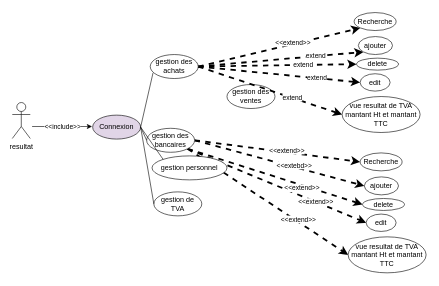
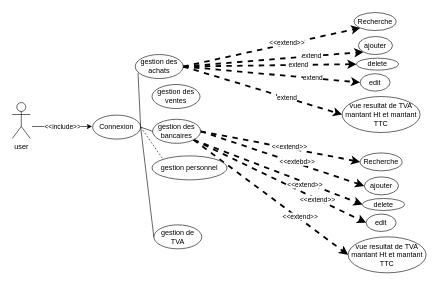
  <mxCell id="0" />
  <mxCell id="1" parent="0" />
- <mxCell id="2" value="resultat" style="shape=umlActor;verticalLabelPosition=bottom;verticalAlign=top;html=1;outlineConnect=0;" vertex="1" parent="1"><mxGeometry x="20" y="170" width="30" height="60" as="geometry" /></mxCell>
+ <mxCell id="2" value="user" style="shape=umlActor;verticalLabelPosition=bottom;verticalAlign=top;html=1;outlineConnect=0;" vertex="1" parent="1"><mxGeometry x="20" y="170" width="30" height="60" as="geometry" /></mxCell>
  <mxCell id="3" value="" style="endArrow=classic;html=1;" edge="1" parent="1"><mxGeometry relative="1" as="geometry"><mxPoint x="53" y="210" as="sourcePoint" /><mxPoint x="153" y="210" as="targetPoint" /><Array as="points"><mxPoint x="103" y="210" /></Array></mxGeometry></mxCell>
  <mxCell id="4" value="&amp;lt;&amp;lt;include&amp;gt;&amp;gt;" style="edgeLabel;resizable=0;html=1;align=center;verticalAlign=middle;" connectable="0" vertex="1" parent="3"><mxGeometry relative="1" as="geometry" /></mxCell>
- <mxCell id="5" value="Connexion" style="ellipse;whiteSpace=wrap;html=1;fillColor=#e1d5e7;" vertex="1" parent="1"><mxGeometry x="154" y="191" width="80" height="40" as="geometry" /></mxCell>
- <mxCell id="6" value="gestion des ventes" style="ellipse;whiteSpace=wrap;html=1;" vertex="1" parent="1"><mxGeometry x="378" y="140" width="80" height="40" as="geometry" /></mxCell>
+ <mxCell id="5" value="Connexion" style="ellipse;whiteSpace=wrap;html=1;" vertex="1" parent="1"><mxGeometry x="154" y="191" width="80" height="40" as="geometry" /></mxCell>
+ <mxCell id="6" value="gestion des ventes" style="ellipse;whiteSpace=wrap;html=1;" vertex="1" parent="1"><mxGeometry x="253" y="140" width="80" height="40" as="geometry" /></mxCell>
  <mxCell id="7" style="edgeStyle=none;html=1;exitX=1;exitY=0.5;exitDx=0;exitDy=0;entryX=0;entryY=1;entryDx=0;entryDy=0;dashed=1;strokeWidth=3;" edge="1" parent="1" source="17" target="35"><mxGeometry relative="1" as="geometry" /></mxCell>
  <mxCell id="8" value="&amp;lt;&amp;lt;extend&amp;gt;&amp;gt;" style="edgeLabel;html=1;align=center;verticalAlign=middle;resizable=0;points=[];" vertex="1" connectable="0" parent="7"><mxGeometry x="0.164" y="3" relative="1" as="geometry"><mxPoint x="1" as="offset" /></mxGeometry></mxCell>
  <mxCell id="9" style="edgeStyle=none;html=1;exitX=1;exitY=0.5;exitDx=0;exitDy=0;entryX=0;entryY=1;entryDx=0;entryDy=0;dashed=1;strokeWidth=3;" edge="1" parent="1" source="17" target="37"><mxGeometry relative="1" as="geometry" /></mxCell>
  <mxCell id="10" value="extend" style="edgeLabel;html=1;align=center;verticalAlign=middle;resizable=0;points=[];" vertex="1" connectable="0" parent="9"><mxGeometry x="0.418" relative="1" as="geometry"><mxPoint as="offset" /></mxGeometry></mxCell>
  <mxCell id="11" style="edgeStyle=none;html=1;exitX=1;exitY=0.5;exitDx=0;exitDy=0;entryX=0;entryY=0.5;entryDx=0;entryDy=0;dashed=1;strokeWidth=3;" edge="1" parent="1" source="17" target="36"><mxGeometry relative="1" as="geometry" /></mxCell>
  <mxCell id="12" value="extend" style="edgeLabel;html=1;align=center;verticalAlign=middle;resizable=0;points=[];" vertex="1" connectable="0" parent="11"><mxGeometry x="0.329" y="1" relative="1" as="geometry"><mxPoint as="offset" /></mxGeometry></mxCell>
  <mxCell id="13" style="edgeStyle=none;html=1;exitX=1;exitY=0.5;exitDx=0;exitDy=0;entryX=0;entryY=0.5;entryDx=0;entryDy=0;dashed=1;strokeWidth=3;" edge="1" parent="1" source="17" target="38"><mxGeometry relative="1" as="geometry" /></mxCell>
  <mxCell id="14" value="extend" style="edgeLabel;html=1;align=center;verticalAlign=middle;resizable=0;points=[];" vertex="1" connectable="0" parent="13"><mxGeometry x="0.456" y="1" relative="1" as="geometry"><mxPoint as="offset" /></mxGeometry></mxCell>
  <mxCell id="15" style="edgeStyle=none;html=1;exitX=1;exitY=0.5;exitDx=0;exitDy=0;entryX=0;entryY=0.5;entryDx=0;entryDy=0;dashed=1;strokeWidth=3;" edge="1" parent="1" source="17" target="39"><mxGeometry relative="1" as="geometry" /></mxCell>
  <mxCell id="16" value="extend" style="edgeLabel;html=1;align=center;verticalAlign=middle;resizable=0;points=[];" vertex="1" connectable="0" parent="15"><mxGeometry x="0.303" y="1" relative="1" as="geometry"><mxPoint as="offset" /></mxGeometry></mxCell>
- <mxCell id="17" value="gestion des achats" style="ellipse;whiteSpace=wrap;html=1;" vertex="1" parent="1"><mxGeometry x="250" y="90" width="80" height="40" as="geometry" /></mxCell>
+ <mxCell id="17" value="gestion des achats" style="ellipse;whiteSpace=wrap;html=1;" vertex="1" parent="1"><mxGeometry x="225" y="90" width="80" height="40" as="geometry" /></mxCell>
  <mxCell id="18" style="edgeStyle=none;html=1;exitX=1;exitY=0.5;exitDx=0;exitDy=0;strokeWidth=3;entryX=0;entryY=0.5;entryDx=0;entryDy=0;dashed=1;" edge="1" parent="1" source="28" target="40"><mxGeometry relative="1" as="geometry"><mxPoint x="460" y="250" as="targetPoint" /></mxGeometry></mxCell>
  <mxCell id="19" value="&amp;lt;&amp;lt;extend&amp;gt;&amp;gt;" style="edgeLabel;html=1;align=center;verticalAlign=middle;resizable=0;points=[];" vertex="1" connectable="0" parent="18"><mxGeometry x="0.105" y="3" relative="1" as="geometry"><mxPoint as="offset" /></mxGeometry></mxCell>
  <mxCell id="20" style="edgeStyle=none;html=1;exitX=1;exitY=0.5;exitDx=0;exitDy=0;entryX=0;entryY=0.5;entryDx=0;entryDy=0;dashed=1;strokeWidth=3;" edge="1" parent="1" source="28" target="42"><mxGeometry relative="1" as="geometry" /></mxCell>
  <mxCell id="21" value="&amp;lt;&amp;lt;extebd&amp;gt;&amp;gt;" style="edgeLabel;html=1;align=center;verticalAlign=middle;resizable=0;points=[];" vertex="1" connectable="0" parent="20"><mxGeometry x="0.169" y="3" relative="1" as="geometry"><mxPoint as="offset" /></mxGeometry></mxCell>
  <mxCell id="22" style="edgeStyle=none;html=1;exitX=1;exitY=1;exitDx=0;exitDy=0;entryX=0;entryY=0.5;entryDx=0;entryDy=0;dashed=1;strokeWidth=3;" edge="1" parent="1" source="28" target="41"><mxGeometry relative="1" as="geometry" /></mxCell>
  <mxCell id="23" style="edgeStyle=none;html=1;exitX=1;exitY=1;exitDx=0;exitDy=0;entryX=0;entryY=0.5;entryDx=0;entryDy=0;dashed=1;strokeWidth=3;" edge="1" parent="1" source="28" target="43"><mxGeometry relative="1" as="geometry" /></mxCell>
  <mxCell id="24" value="&amp;lt;&amp;lt;extend&amp;gt;&amp;gt;" style="edgeLabel;html=1;align=center;verticalAlign=middle;resizable=0;points=[];" vertex="1" connectable="0" parent="23"><mxGeometry x="0.248" y="13" relative="1" as="geometry"><mxPoint as="offset" /></mxGeometry></mxCell>
  <mxCell id="25" value="&amp;lt;&amp;lt;extend&amp;gt;&amp;gt;" style="edgeLabel;html=1;align=center;verticalAlign=middle;resizable=0;points=[];" vertex="1" connectable="0" parent="23"><mxGeometry x="0.435" relative="1" as="geometry"><mxPoint as="offset" /></mxGeometry></mxCell>
  <mxCell id="26" style="edgeStyle=none;html=1;exitX=1;exitY=1;exitDx=0;exitDy=0;entryX=0;entryY=0.5;entryDx=0;entryDy=0;dashed=1;strokeWidth=3;" edge="1" parent="1" source="28" target="44"><mxGeometry relative="1" as="geometry" /></mxCell>
  <mxCell id="27" value="&amp;lt;&amp;lt;extend&amp;gt;&amp;gt;" style="edgeLabel;html=1;align=center;verticalAlign=middle;resizable=0;points=[];" vertex="1" connectable="0" parent="26"><mxGeometry x="0.356" y="3" relative="1" as="geometry"><mxPoint x="1" as="offset" /></mxGeometry></mxCell>
- <mxCell id="28" value="gestion des bancaires" style="ellipse;whiteSpace=wrap;html=1;" vertex="1" parent="1"><mxGeometry x="244" y="213" width="80" height="40" as="geometry" /></mxCell>
- <mxCell id="29" value="gestion de TVA" style="ellipse;whiteSpace=wrap;html=1;" vertex="1" parent="1"><mxGeometry x="256" y="319" width="80" height="40" as="geometry" /></mxCell>
+ <mxCell id="28" value="gestion des bancaires" style="ellipse;whiteSpace=wrap;html=1;" vertex="1" parent="1"><mxGeometry x="254" y="198" width="80" height="40" as="geometry" /></mxCell>
+ <mxCell id="29" value="gestion de TVA" style="ellipse;whiteSpace=wrap;html=1;" vertex="1" parent="1"><mxGeometry x="256" y="374" width="80" height="40" as="geometry" /></mxCell>
  <mxCell id="30" value="gestion personnel" style="ellipse;whiteSpace=wrap;html=1;" vertex="1" parent="1"><mxGeometry x="253" y="259" width="125" height="40" as="geometry" /></mxCell>
  <mxCell id="31" value="" style="endArrow=none;html=1;exitX=1;exitY=0.5;exitDx=0;exitDy=0;entryX=0.058;entryY=0.767;entryDx=0;entryDy=0;entryPerimeter=0;" edge="1" parent="1" source="5" target="17"><mxGeometry width="50" height="50" relative="1" as="geometry"><mxPoint x="270" y="220" as="sourcePoint" /><mxPoint x="320" y="170" as="targetPoint" /></mxGeometry></mxCell>
  <mxCell id="32" value="" style="endArrow=none;html=1;exitX=1;exitY=0.5;exitDx=0;exitDy=0;entryX=0;entryY=0.5;entryDx=0;entryDy=0;" edge="1" parent="1" source="5" target="29"><mxGeometry width="50" height="50" relative="1" as="geometry"><mxPoint x="270" y="220" as="sourcePoint" /><mxPoint x="320" y="170" as="targetPoint" /></mxGeometry></mxCell>
  <mxCell id="33" value="" style="endArrow=none;html=1;entryX=0;entryY=0.5;entryDx=0;entryDy=0;exitX=1;exitY=0.5;exitDx=0;exitDy=0;" edge="1" parent="1" source="5" target="28"><mxGeometry width="50" height="50" relative="1" as="geometry"><mxPoint x="244" y="221" as="sourcePoint" /><mxPoint x="274.716" y="184.142" as="targetPoint" /></mxGeometry></mxCell>
- <mxCell id="34" value="" style="endArrow=none;html=1;exitX=1;exitY=0.5;exitDx=0;exitDy=0;entryX=0;entryY=0;entryDx=0;entryDy=0;" edge="1" parent="1" source="5" target="30"><mxGeometry width="50" height="50" relative="1" as="geometry"><mxPoint x="244" y="221" as="sourcePoint" /><mxPoint x="266" y="349" as="targetPoint" /></mxGeometry></mxCell>
+ <mxCell id="34" value="" style="endArrow=none;html=1;exitX=1;exitY=0.5;exitDx=0;exitDy=0;entryX=0;entryY=0;entryDx=0;entryDy=0;dashed=1;" edge="1" parent="1" source="5" target="30"><mxGeometry width="50" height="50" relative="1" as="geometry"><mxPoint x="244" y="221" as="sourcePoint" /><mxPoint x="266" y="349" as="targetPoint" /></mxGeometry></mxCell>
  <mxCell id="35" value="Recherche" style="ellipse;whiteSpace=wrap;html=1;" vertex="1" parent="1"><mxGeometry x="590" y="20" width="70" height="30" as="geometry" /></mxCell>
  <mxCell id="36" value="delete" style="ellipse;whiteSpace=wrap;html=1;" vertex="1" parent="1"><mxGeometry x="594" y="96" width="70" height="20" as="geometry" /></mxCell>
  <mxCell id="37" value="ajouter" style="ellipse;whiteSpace=wrap;html=1;" vertex="1" parent="1"><mxGeometry x="597" y="60" width="57" height="30" as="geometry" /></mxCell>
  <mxCell id="38" value="edit" style="ellipse;whiteSpace=wrap;html=1;" vertex="1" parent="1"><mxGeometry x="600" y="122" width="50" height="29" as="geometry" /></mxCell>
  <mxCell id="39" value="vue resultat de TVA mantant Ht et mantant TTC" style="ellipse;whiteSpace=wrap;html=1;" vertex="1" parent="1"><mxGeometry x="570" y="160" width="130" height="60" as="geometry" /></mxCell>
  <mxCell id="40" value="Recherche" style="ellipse;whiteSpace=wrap;html=1;" vertex="1" parent="1"><mxGeometry x="600" y="254" width="70" height="30" as="geometry" /></mxCell>
  <mxCell id="41" value="delete" style="ellipse;whiteSpace=wrap;html=1;" vertex="1" parent="1"><mxGeometry x="604" y="330" width="70" height="20" as="geometry" /></mxCell>
  <mxCell id="42" value="ajouter" style="ellipse;whiteSpace=wrap;html=1;" vertex="1" parent="1"><mxGeometry x="607" y="294" width="57" height="30" as="geometry" /></mxCell>
  <mxCell id="43" value="edit" style="ellipse;whiteSpace=wrap;html=1;" vertex="1" parent="1"><mxGeometry x="610" y="356" width="50" height="29" as="geometry" /></mxCell>
  <mxCell id="44" value="vue resultat de TVA mantant Ht et mantant TTC" style="ellipse;whiteSpace=wrap;html=1;" vertex="1" parent="1"><mxGeometry x="580" y="394" width="130" height="60" as="geometry" /></mxCell>
